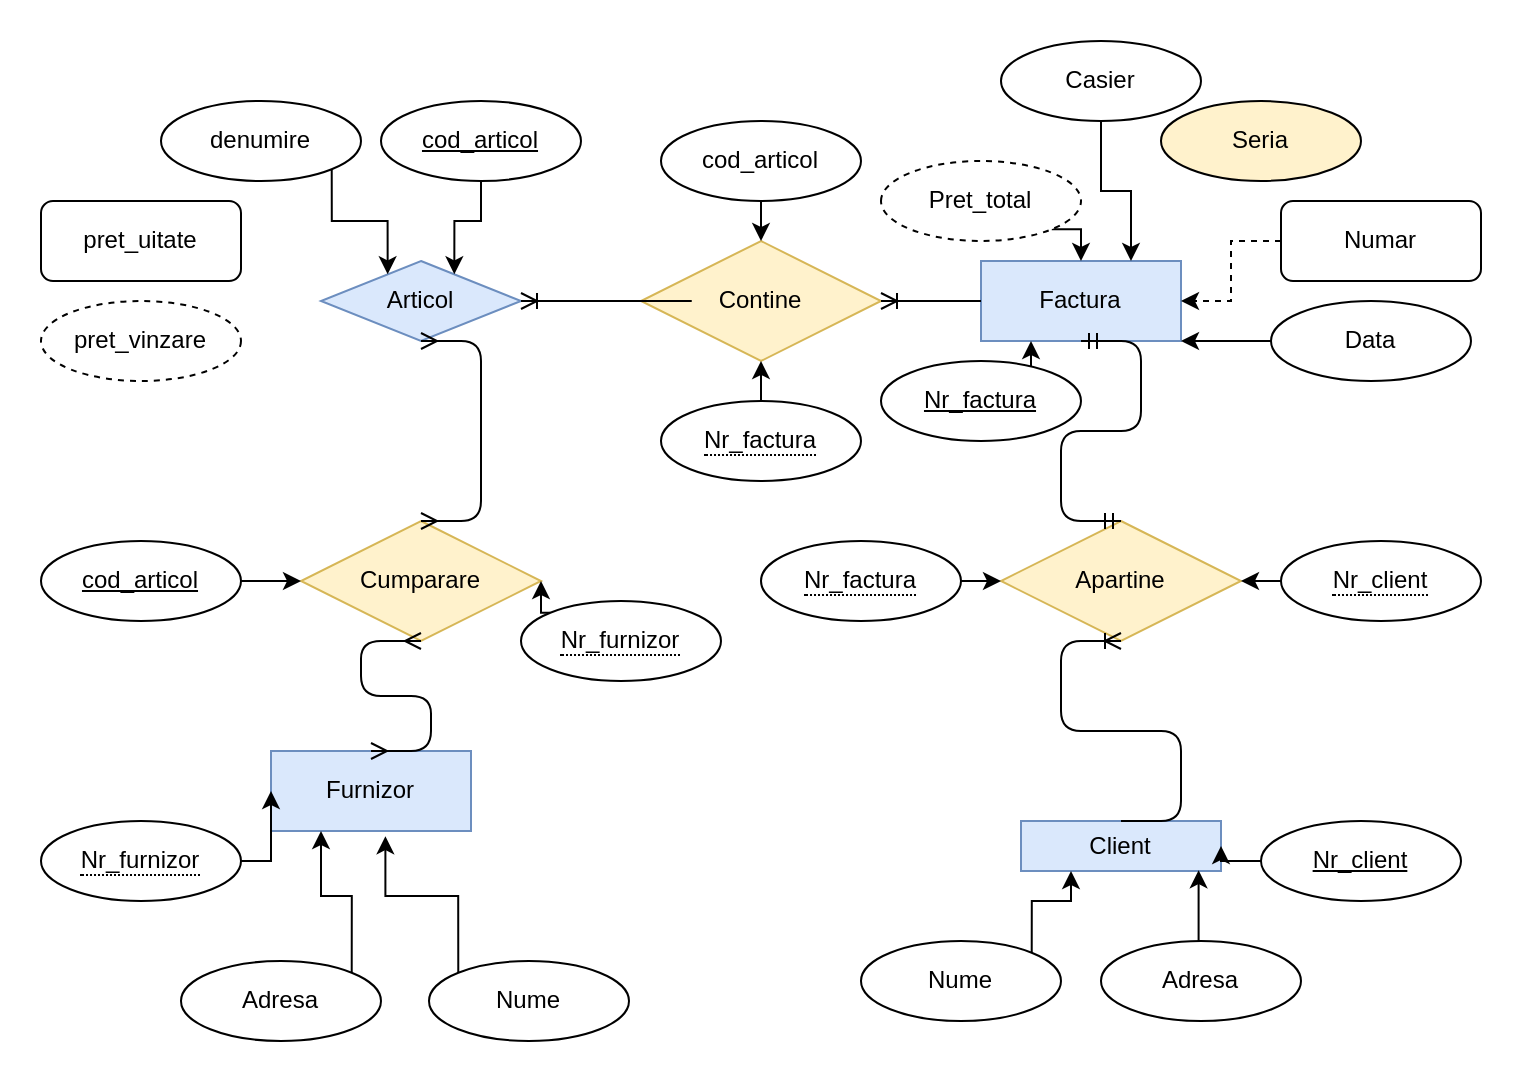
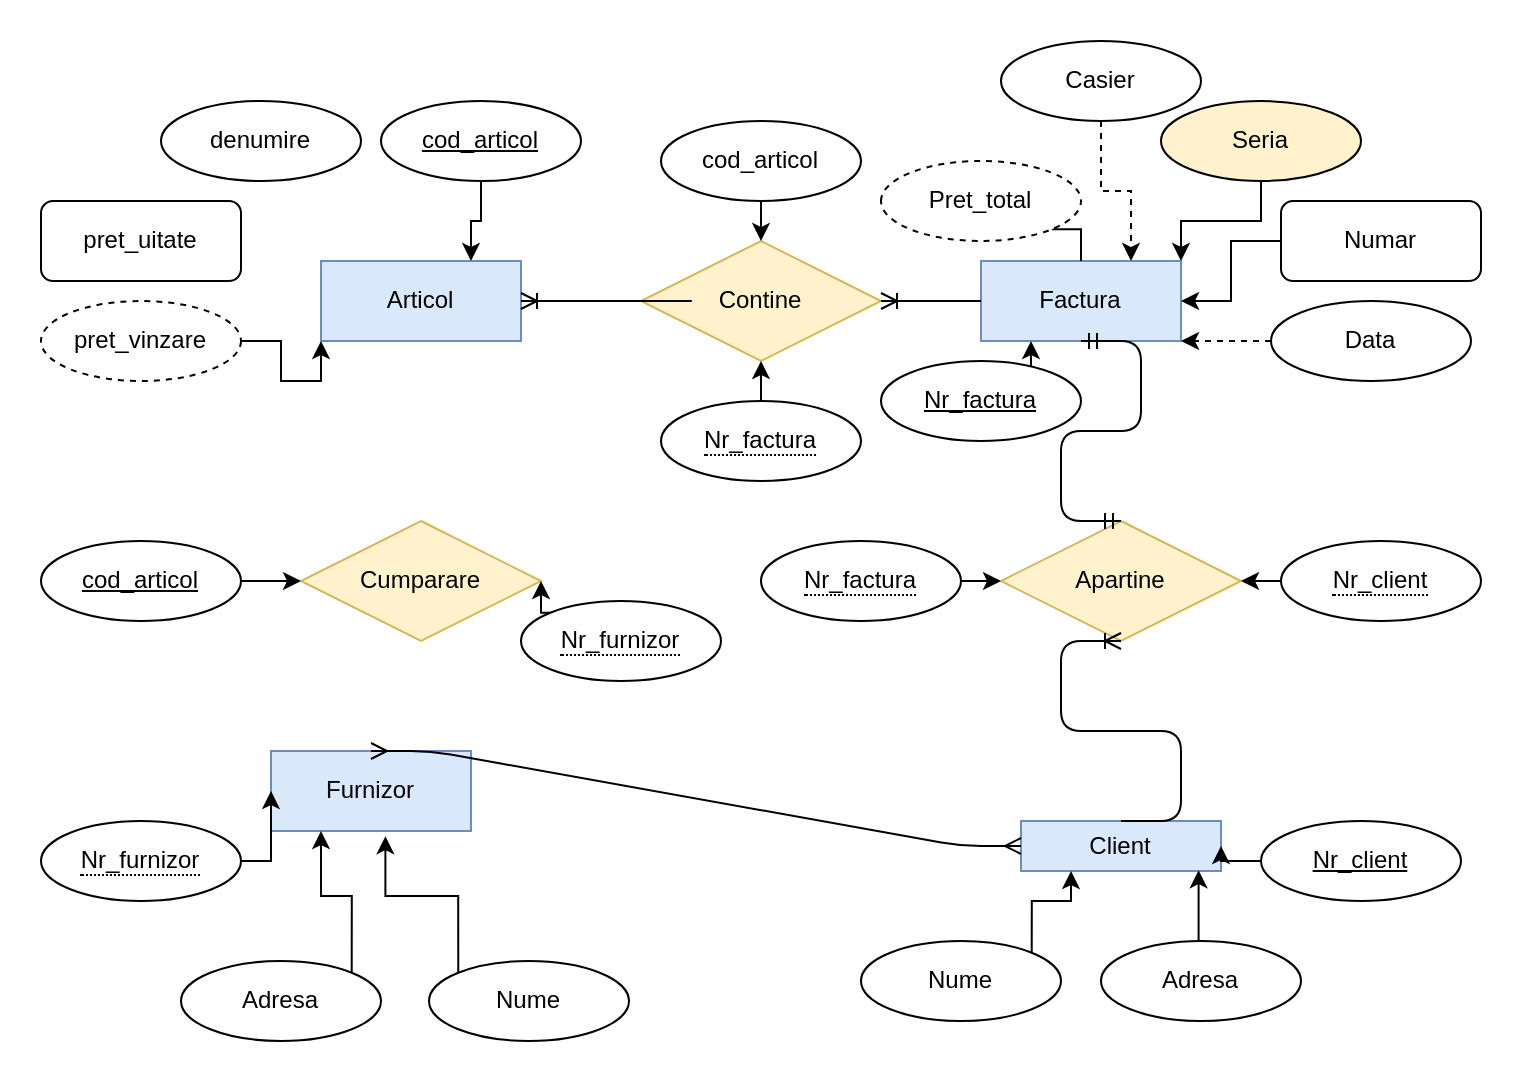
  <mxCell id="0" />
  <mxCell id="1" parent="0" />
- <mxCell id="2" value="Articol" style="rhombus;whiteSpace=wrap;html=1;align=center;fillColor=#dae8fc;strokeColor=#6c8ebf;" vertex="1" parent="1"><mxGeometry x="160" y="130" width="100" height="40" as="geometry" /></mxCell>
+ <mxCell id="2" value="Articol" style="whiteSpace=wrap;html=1;align=center;fillColor=#dae8fc;strokeColor=#6c8ebf;" vertex="1" parent="1"><mxGeometry x="160" y="130" width="100" height="40" as="geometry" /></mxCell>
  <mxCell id="3" value="Factura" style="whiteSpace=wrap;html=1;align=center;fillColor=#dae8fc;strokeColor=#6c8ebf;" vertex="1" parent="1"><mxGeometry x="490" y="130" width="100" height="40" as="geometry" /></mxCell>
  <mxCell id="4" value="Client" style="whiteSpace=wrap;html=1;align=center;fillColor=#dae8fc;strokeColor=#6c8ebf;" vertex="1" parent="1"><mxGeometry x="510" y="410" width="100" height="25" as="geometry" /></mxCell>
  <mxCell id="5" value="Furnizor" style="whiteSpace=wrap;html=1;align=center;fillColor=#dae8fc;strokeColor=#6c8ebf;" vertex="1" parent="1"><mxGeometry x="135" y="375" width="100" height="40" as="geometry" /></mxCell>
  <mxCell id="6" value="Contine" style="shape=rhombus;perimeter=rhombusPerimeter;whiteSpace=wrap;html=1;align=center;fillColor=#fff2cc;strokeColor=#d6b656;" vertex="1" parent="1"><mxGeometry x="320" y="120" width="120" height="60" as="geometry" /></mxCell>
  <mxCell id="7" value="Apartine" style="shape=rhombus;perimeter=rhombusPerimeter;whiteSpace=wrap;html=1;align=center;fillColor=#fff2cc;strokeColor=#d6b656;" vertex="1" parent="1"><mxGeometry x="500" y="260" width="120" height="60" as="geometry" /></mxCell>
  <mxCell id="8" value="Cumparare" style="shape=rhombus;perimeter=rhombusPerimeter;whiteSpace=wrap;html=1;align=center;fillColor=#fff2cc;strokeColor=#d6b656;" vertex="1" parent="1"><mxGeometry x="150" y="260" width="120" height="60" as="geometry" /></mxCell>
- <mxCell id="9" style="edgeStyle=orthogonalEdgeStyle;rounded=0;orthogonalLoop=1;jettySize=auto;html=1;exitX=1;exitY=1;exitDx=0;exitDy=0;entryX=0.25;entryY=0;entryDx=0;entryDy=0;" edge="1" parent="1" source="10" target="2"><mxGeometry relative="1" as="geometry" /></mxCell>
  <mxCell id="10" value="denumire" style="ellipse;whiteSpace=wrap;html=1;align=center;" vertex="1" parent="1"><mxGeometry x="80" y="50" width="100" height="40" as="geometry" /></mxCell>
  <mxCell id="11" style="edgeStyle=orthogonalEdgeStyle;rounded=0;orthogonalLoop=1;jettySize=auto;html=1;exitX=0.5;exitY=1;exitDx=0;exitDy=0;entryX=0.75;entryY=0;entryDx=0;entryDy=0;" edge="1" parent="1" source="12" target="2"><mxGeometry relative="1" as="geometry" /></mxCell>
  <mxCell id="12" value="cod_articol" style="ellipse;whiteSpace=wrap;html=1;align=center;fontStyle=4;" vertex="1" parent="1"><mxGeometry x="190" y="50" width="100" height="40" as="geometry" /></mxCell>
  <mxCell id="13" value="pret_uitate" style="whiteSpace=wrap;html=1;align=center;rounded=1;" vertex="1" parent="1"><mxGeometry x="20" y="100" width="100" height="40" as="geometry" /></mxCell>
+ <mxCell id="14" style="edgeStyle=orthogonalEdgeStyle;rounded=0;orthogonalLoop=1;jettySize=auto;html=1;exitX=1;exitY=0.5;exitDx=0;exitDy=0;entryX=0;entryY=1;entryDx=0;entryDy=0;" edge="1" parent="1" source="15" target="2"><mxGeometry relative="1" as="geometry" /></mxCell>
  <mxCell id="15" value="pret_vinzare" style="ellipse;whiteSpace=wrap;html=1;align=center;dashed=1;" vertex="1" parent="1"><mxGeometry x="20" y="150" width="100" height="40" as="geometry" /></mxCell>
  <mxCell id="16" style="edgeStyle=orthogonalEdgeStyle;rounded=0;orthogonalLoop=1;jettySize=auto;html=1;exitX=0.5;exitY=1;exitDx=0;exitDy=0;" edge="1" parent="1" source="13" target="13"><mxGeometry relative="1" as="geometry" /></mxCell>
- <mxCell id="17" value="" style="edgeStyle=entityRelationEdgeStyle;fontSize=12;html=1;endArrow=ERmany;startArrow=ERmany;entryX=0.5;entryY=1;entryDx=0;entryDy=0;exitX=0.5;exitY=0;exitDx=0;exitDy=0;" edge="1" parent="1" source="8" target="2"><mxGeometry width="100" height="100" relative="1" as="geometry"><mxPoint x="300" y="390" as="sourcePoint" /><mxPoint x="400" y="290" as="targetPoint" /></mxGeometry></mxCell>
- <mxCell id="18" value="" style="edgeStyle=entityRelationEdgeStyle;fontSize=12;html=1;endArrow=ERmany;startArrow=ERmany;exitX=0.5;exitY=0;exitDx=0;exitDy=0;entryX=0.5;entryY=1;entryDx=0;entryDy=0;" edge="1" parent="1" source="5" target="8"><mxGeometry width="100" height="100" relative="1" as="geometry"><mxPoint x="380" y="410" as="sourcePoint" /><mxPoint x="380" y="320" as="targetPoint" /></mxGeometry></mxCell>
+ <mxCell id="18" value="" style="edgeStyle=entityRelationEdgeStyle;fontSize=12;html=1;endArrow=ERmany;startArrow=ERmany;exitX=0.5;exitY=0;exitDx=0;exitDy=0;" edge="1" parent="1" source="5" target="4"><mxGeometry width="100" height="100" relative="1" as="geometry"><mxPoint x="380" y="410" as="sourcePoint" /><mxPoint x="380" y="320" as="targetPoint" /></mxGeometry></mxCell>
  <mxCell id="19" value="" style="edgeStyle=entityRelationEdgeStyle;fontSize=12;html=1;endArrow=ERoneToMany;entryX=1;entryY=0.5;entryDx=0;entryDy=0;exitX=0;exitY=0.5;exitDx=0;exitDy=0;" edge="1" parent="1" source="3" target="6"><mxGeometry width="100" height="100" relative="1" as="geometry"><mxPoint x="370" y="340" as="sourcePoint" /><mxPoint x="470" y="240" as="targetPoint" /></mxGeometry></mxCell>
  <mxCell id="20" value="" style="edgeStyle=entityRelationEdgeStyle;fontSize=12;html=1;endArrow=ERoneToMany;exitX=0.5;exitY=0;exitDx=0;exitDy=0;" edge="1" parent="1" source="4"><mxGeometry width="100" height="100" relative="1" as="geometry"><mxPoint x="400" y="420" as="sourcePoint" /><mxPoint x="560" y="320" as="targetPoint" /></mxGeometry></mxCell>
  <mxCell id="21" value="" style="edgeStyle=entityRelationEdgeStyle;fontSize=12;html=1;endArrow=ERoneToMany;entryX=1;entryY=0.5;entryDx=0;entryDy=0;" edge="1" parent="1" target="2"><mxGeometry width="100" height="100" relative="1" as="geometry"><mxPoint x="320" y="150" as="sourcePoint" /><mxPoint x="420" y="270" as="targetPoint" /></mxGeometry></mxCell>
  <mxCell id="22" value="" style="edgeStyle=entityRelationEdgeStyle;fontSize=12;html=1;endArrow=ERmandOne;startArrow=ERmandOne;entryX=0.5;entryY=1;entryDx=0;entryDy=0;exitX=0.5;exitY=0;exitDx=0;exitDy=0;" edge="1" parent="1" source="7" target="3"><mxGeometry width="100" height="100" relative="1" as="geometry"><mxPoint x="510" y="310" as="sourcePoint" /><mxPoint x="610" y="210" as="targetPoint" /></mxGeometry></mxCell>
- <mxCell id="23" style="edgeStyle=orthogonalEdgeStyle;rounded=0;orthogonalLoop=1;jettySize=auto;html=1;exitX=0;exitY=0;exitDx=0;exitDy=0;entryX=0.5;entryY=0;entryDx=0;entryDy=0;" edge="1" parent="1" source="24" target="3"><mxGeometry relative="1" as="geometry" /></mxCell>
+ <mxCell id="23" style="edgeStyle=orthogonalEdgeStyle;rounded=0;orthogonalLoop=1;jettySize=auto;html=1;exitX=0;exitY=0;exitDx=0;exitDy=0;entryX=0.5;entryY=0;entryDx=0;entryDy=0;endArrow=none;" edge="1" parent="1" source="24" target="3"><mxGeometry relative="1" as="geometry" /></mxCell>
  <mxCell id="24" value="Pret_total" style="ellipse;whiteSpace=wrap;html=1;align=center;direction=west;dashed=1;" vertex="1" parent="1"><mxGeometry x="440" y="80" width="100" height="40" as="geometry" /></mxCell>
- <mxCell id="25" style="edgeStyle=orthogonalEdgeStyle;rounded=0;orthogonalLoop=1;jettySize=auto;html=1;exitX=0.5;exitY=0;exitDx=0;exitDy=0;entryX=0.75;entryY=0;entryDx=0;entryDy=0;" edge="1" parent="1" source="26" target="3"><mxGeometry relative="1" as="geometry" /></mxCell>
+ <mxCell id="25" style="edgeStyle=orthogonalEdgeStyle;rounded=0;orthogonalLoop=1;jettySize=auto;html=1;exitX=0.5;exitY=0;exitDx=0;exitDy=0;entryX=0.75;entryY=0;entryDx=0;entryDy=0;dashed=1;" edge="1" parent="1" source="26" target="3"><mxGeometry relative="1" as="geometry" /></mxCell>
  <mxCell id="26" value="Casier" style="ellipse;whiteSpace=wrap;html=1;align=center;direction=west;" vertex="1" parent="1"><mxGeometry x="500" y="20" width="100" height="40" as="geometry" /></mxCell>
+ <mxCell id="27" style="edgeStyle=orthogonalEdgeStyle;rounded=0;orthogonalLoop=1;jettySize=auto;html=1;exitX=0.5;exitY=0;exitDx=0;exitDy=0;entryX=1;entryY=0;entryDx=0;entryDy=0;" edge="1" parent="1" source="28" target="3"><mxGeometry relative="1" as="geometry" /></mxCell>
  <mxCell id="28" value="Seria" style="ellipse;whiteSpace=wrap;html=1;align=center;direction=west;fillColor=#fff2cc;" vertex="1" parent="1"><mxGeometry x="580" y="50" width="100" height="40" as="geometry" /></mxCell>
- <mxCell id="29" style="edgeStyle=orthogonalEdgeStyle;rounded=0;orthogonalLoop=1;jettySize=auto;html=1;exitX=1;exitY=0.5;exitDx=0;exitDy=0;entryX=1;entryY=0.5;entryDx=0;entryDy=0;dashed=1;" edge="1" parent="1" source="30" target="3"><mxGeometry relative="1" as="geometry" /></mxCell>
+ <mxCell id="29" style="edgeStyle=orthogonalEdgeStyle;rounded=0;orthogonalLoop=1;jettySize=auto;html=1;exitX=1;exitY=0.5;exitDx=0;exitDy=0;entryX=1;entryY=0.5;entryDx=0;entryDy=0;" edge="1" parent="1" source="30" target="3"><mxGeometry relative="1" as="geometry" /></mxCell>
  <mxCell id="30" value="Numar" style="whiteSpace=wrap;html=1;align=center;direction=west;rounded=1;" vertex="1" parent="1"><mxGeometry x="640" y="100" width="100" height="40" as="geometry" /></mxCell>
- <mxCell id="31" value="" style="edgeStyle=orthogonalEdgeStyle;rounded=0;orthogonalLoop=1;jettySize=auto;html=1;" edge="1" parent="1" source="32" target="3"><mxGeometry relative="1" as="geometry"><Array as="points"><mxPoint x="610" y="170" /><mxPoint x="610" y="170" /></Array></mxGeometry></mxCell>
+ <mxCell id="31" value="" style="edgeStyle=orthogonalEdgeStyle;rounded=0;orthogonalLoop=1;jettySize=auto;html=1;dashed=1;" edge="1" parent="1" source="32" target="3"><mxGeometry relative="1" as="geometry"><Array as="points"><mxPoint x="610" y="170" /><mxPoint x="610" y="170" /></Array></mxGeometry></mxCell>
  <mxCell id="32" value="Data" style="ellipse;whiteSpace=wrap;html=1;align=center;direction=west;" vertex="1" parent="1"><mxGeometry x="635" y="150" width="100" height="40" as="geometry" /></mxCell>
  <mxCell id="33" style="edgeStyle=orthogonalEdgeStyle;rounded=0;orthogonalLoop=1;jettySize=auto;html=1;exitX=1;exitY=0.5;exitDx=0;exitDy=0;entryX=0.25;entryY=1;entryDx=0;entryDy=0;" edge="1" parent="1" source="34" target="3"><mxGeometry relative="1" as="geometry" /></mxCell>
  <mxCell id="34" value="Nr_factura" style="ellipse;whiteSpace=wrap;html=1;align=center;fontStyle=4;" vertex="1" parent="1"><mxGeometry x="440" y="180" width="100" height="40" as="geometry" /></mxCell>
  <mxCell id="35" style="edgeStyle=orthogonalEdgeStyle;rounded=0;orthogonalLoop=1;jettySize=auto;html=1;exitX=0;exitY=1;exitDx=0;exitDy=0;entryX=0.25;entryY=1;entryDx=0;entryDy=0;" edge="1" parent="1" source="36" target="4"><mxGeometry relative="1" as="geometry" /></mxCell>
  <mxCell id="36" value="Nume" style="ellipse;whiteSpace=wrap;html=1;align=center;direction=west;" vertex="1" parent="1"><mxGeometry x="430" y="470" width="100" height="40" as="geometry" /></mxCell>
  <mxCell id="37" style="edgeStyle=orthogonalEdgeStyle;rounded=0;orthogonalLoop=1;jettySize=auto;html=1;exitX=0.5;exitY=0;exitDx=0;exitDy=0;entryX=0.888;entryY=0.985;entryDx=0;entryDy=0;entryPerimeter=0;" edge="1" parent="1" source="38" target="4"><mxGeometry relative="1" as="geometry" /></mxCell>
  <mxCell id="38" value="Adresa" style="ellipse;whiteSpace=wrap;html=1;align=center;" vertex="1" parent="1"><mxGeometry x="550" y="470" width="100" height="40" as="geometry" /></mxCell>
  <mxCell id="39" style="edgeStyle=orthogonalEdgeStyle;rounded=0;orthogonalLoop=1;jettySize=auto;html=1;exitX=0;exitY=0.5;exitDx=0;exitDy=0;entryX=1;entryY=0.5;entryDx=0;entryDy=0;" edge="1" parent="1" source="40" target="4"><mxGeometry relative="1" as="geometry" /></mxCell>
  <mxCell id="40" value="Nr_client" style="ellipse;whiteSpace=wrap;html=1;align=center;fontStyle=4;" vertex="1" parent="1"><mxGeometry x="630" y="410" width="100" height="40" as="geometry" /></mxCell>
  <mxCell id="41" style="edgeStyle=orthogonalEdgeStyle;rounded=0;orthogonalLoop=1;jettySize=auto;html=1;exitX=0;exitY=0.5;exitDx=0;exitDy=0;entryX=1;entryY=0.5;entryDx=0;entryDy=0;" edge="1" parent="1" source="42" target="7"><mxGeometry relative="1" as="geometry" /></mxCell>
  <mxCell id="42" value="&lt;span style=&quot;border-bottom: 1px dotted&quot;&gt;Nr_client&lt;/span&gt;" style="ellipse;whiteSpace=wrap;html=1;align=center;" vertex="1" parent="1"><mxGeometry x="640" y="270" width="100" height="40" as="geometry" /></mxCell>
  <mxCell id="43" style="edgeStyle=orthogonalEdgeStyle;rounded=0;orthogonalLoop=1;jettySize=auto;html=1;exitX=1;exitY=0.5;exitDx=0;exitDy=0;entryX=0;entryY=0.5;entryDx=0;entryDy=0;" edge="1" parent="1" source="44" target="7"><mxGeometry relative="1" as="geometry" /></mxCell>
  <mxCell id="44" value="&lt;span style=&quot;border-bottom: 1px dotted&quot;&gt;Nr_factura&lt;/span&gt;" style="ellipse;whiteSpace=wrap;html=1;align=center;" vertex="1" parent="1"><mxGeometry x="380" y="270" width="100" height="40" as="geometry" /></mxCell>
  <mxCell id="45" style="edgeStyle=orthogonalEdgeStyle;rounded=0;orthogonalLoop=1;jettySize=auto;html=1;exitX=0.5;exitY=1;exitDx=0;exitDy=0;entryX=0.5;entryY=0;entryDx=0;entryDy=0;" edge="1" parent="1" source="46" target="6"><mxGeometry relative="1" as="geometry" /></mxCell>
  <mxCell id="46" value="cod_articol" style="ellipse;whiteSpace=wrap;html=1;align=center;" vertex="1" parent="1"><mxGeometry x="330" y="60" width="100" height="40" as="geometry" /></mxCell>
  <mxCell id="47" style="edgeStyle=orthogonalEdgeStyle;rounded=0;orthogonalLoop=1;jettySize=auto;html=1;exitX=0.5;exitY=0;exitDx=0;exitDy=0;entryX=0.5;entryY=1;entryDx=0;entryDy=0;" edge="1" parent="1" source="48" target="6"><mxGeometry relative="1" as="geometry" /></mxCell>
  <mxCell id="48" value="&lt;span style=&quot;border-bottom: 1px dotted&quot;&gt;Nr_factura&lt;/span&gt;" style="ellipse;whiteSpace=wrap;html=1;align=center;" vertex="1" parent="1"><mxGeometry x="330" y="200" width="100" height="40" as="geometry" /></mxCell>
  <mxCell id="49" value="" style="edgeStyle=orthogonalEdgeStyle;rounded=0;orthogonalLoop=1;jettySize=auto;html=1;" edge="1" parent="1" source="50" target="8"><mxGeometry relative="1" as="geometry" /></mxCell>
  <mxCell id="50" value="cod_articol" style="ellipse;whiteSpace=wrap;html=1;align=center;fontStyle=4;" vertex="1" parent="1"><mxGeometry x="20" y="270" width="100" height="40" as="geometry" /></mxCell>
  <mxCell id="51" style="edgeStyle=orthogonalEdgeStyle;rounded=0;orthogonalLoop=1;jettySize=auto;html=1;exitX=1;exitY=0;exitDx=0;exitDy=0;entryX=0.25;entryY=1;entryDx=0;entryDy=0;" edge="1" parent="1" source="52" target="5"><mxGeometry relative="1" as="geometry" /></mxCell>
  <mxCell id="52" value="Adresa" style="ellipse;whiteSpace=wrap;html=1;align=center;" vertex="1" parent="1"><mxGeometry x="90" y="480" width="100" height="40" as="geometry" /></mxCell>
  <mxCell id="53" style="edgeStyle=orthogonalEdgeStyle;rounded=0;orthogonalLoop=1;jettySize=auto;html=1;exitX=1;exitY=1;exitDx=0;exitDy=0;entryX=0.572;entryY=1.065;entryDx=0;entryDy=0;entryPerimeter=0;" edge="1" parent="1" source="54" target="5"><mxGeometry relative="1" as="geometry" /></mxCell>
  <mxCell id="54" value="Nume" style="ellipse;whiteSpace=wrap;html=1;align=center;direction=west;" vertex="1" parent="1"><mxGeometry x="214" y="480" width="100" height="40" as="geometry" /></mxCell>
  <mxCell id="55" style="edgeStyle=orthogonalEdgeStyle;rounded=0;orthogonalLoop=1;jettySize=auto;html=1;exitX=1;exitY=0.5;exitDx=0;exitDy=0;entryX=0;entryY=0.5;entryDx=0;entryDy=0;" edge="1" parent="1" source="56" target="5"><mxGeometry relative="1" as="geometry" /></mxCell>
  <mxCell id="56" value="&lt;span style=&quot;border-bottom: 1px dotted&quot;&gt;Nr_furnizor&lt;/span&gt;" style="ellipse;whiteSpace=wrap;html=1;align=center;" vertex="1" parent="1"><mxGeometry x="20" y="410" width="100" height="40" as="geometry" /></mxCell>
  <mxCell id="57" style="edgeStyle=orthogonalEdgeStyle;rounded=0;orthogonalLoop=1;jettySize=auto;html=1;exitX=0;exitY=0;exitDx=0;exitDy=0;entryX=1;entryY=0.5;entryDx=0;entryDy=0;" edge="1" parent="1" source="58" target="8"><mxGeometry relative="1" as="geometry" /></mxCell>
  <mxCell id="58" value="&lt;span style=&quot;border-bottom: 1px dotted&quot;&gt;Nr_furnizor&lt;/span&gt;" style="ellipse;whiteSpace=wrap;html=1;align=center;" vertex="1" parent="1"><mxGeometry x="260" y="300" width="100" height="40" as="geometry" /></mxCell>
